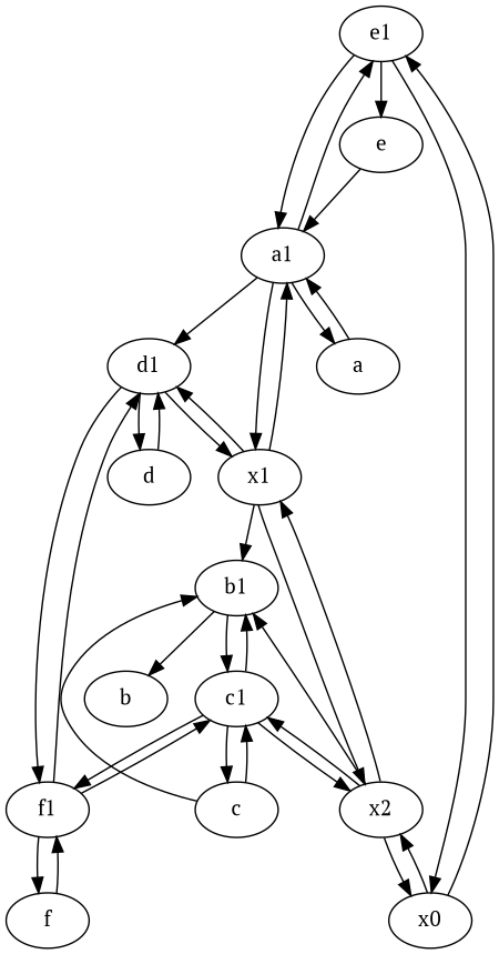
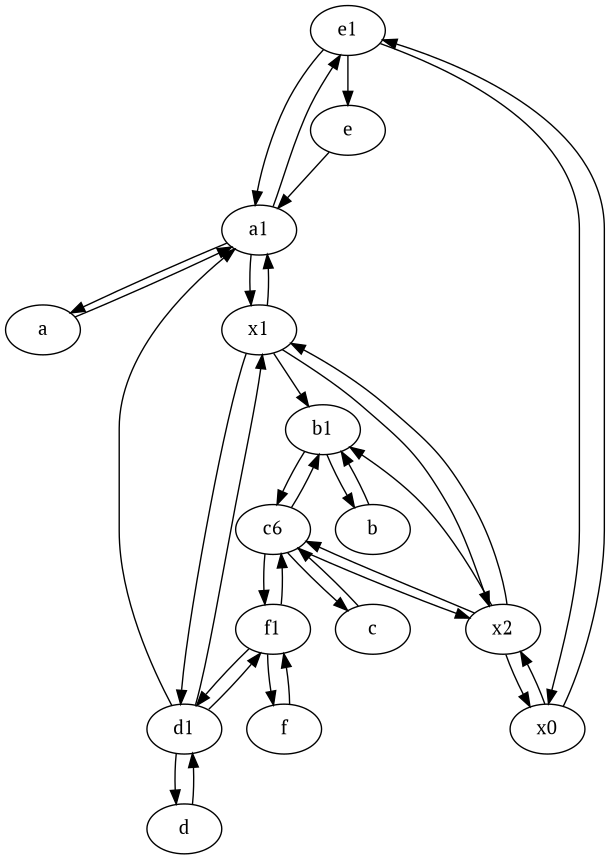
  digraph {
    fontname="PT Serif"
    node [fontname="PT Serif"]
    edge [fontname="PT Serif"]
    e1
    e
    a1
    x0
    d1
    x1
    a
    x2
    b1
-   c1
+   c1 [label=c6]
    b
    f1
    c
    f
    d
    e1 -> e
    e1 -> a1
    e1 -> x0
    e -> a1
    a1 -> e1
-   a1 -> d1
+   d1 -> a1
    a1 -> x1
    a1 -> a
    x0 -> e1
    x0 -> x2
    d1 -> x1
    d1 -> f1
    d1 -> d
    x1 -> a1
    x1 -> d1
    x1 -> x2
    x1 -> b1
    a -> a1
    x2 -> x0
    x2 -> x1
    x2 -> b1
    x2 -> c1
    b1 -> c1
    b1 -> b
    c1 -> x2
    c1 -> b1
    c1 -> f1
    c1 -> c
-   c -> b1
+   b -> b1
    f1 -> d1
    f1 -> c1
    f1 -> f
    c -> c1
    f -> f1
    d -> d1
  }
